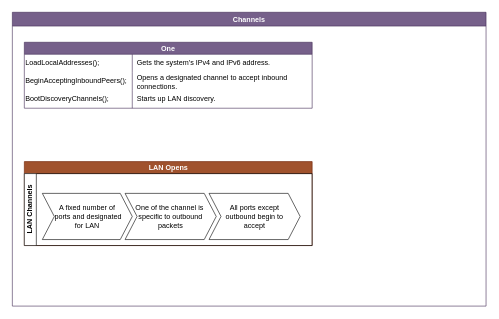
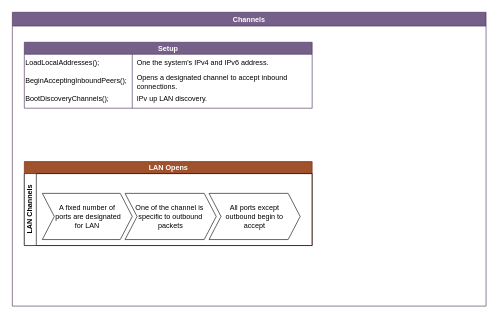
  <mxCell id="0" />
  <mxCell id="1" parent="0" />
  <mxCell id="2" value="Channels" style="swimlane;fillColor=#76608a;strokeColor=#432D57;labelBackgroundColor=none;startSize=23;fontColor=#ffffff;" parent="1" vertex="1"><mxGeometry x="20" y="20" width="790" height="490" as="geometry" /></mxCell>
  <mxCell id="3" value="LAN Opens" style="swimlane;childLayout=stackLayout;resizeParent=1;resizeParentMax=0;horizontal=1;startSize=20;horizontalStack=0;html=1;fillColor=#a0522d;fontColor=#ffffff;strokeColor=#6D1F00;" parent="2" vertex="1"><mxGeometry x="20" y="249" width="480" height="140" as="geometry" /></mxCell>
  <mxCell id="4" value="LAN Channels" style="swimlane;startSize=20;horizontal=0;html=1;" parent="3" vertex="1"><mxGeometry y="20" width="480" height="120" as="geometry" /></mxCell>
  <mxCell id="5" value="" style="swimlane;childLayout=stackLayout;horizontal=1;fillColor=none;horizontalStack=1;resizeParent=1;resizeParentMax=0;resizeLast=0;collapsible=0;strokeColor=none;stackBorder=10;stackSpacing=-12;resizable=1;align=center;points=[];whiteSpace=wrap;html=1;" parent="4" vertex="1"><mxGeometry x="20" width="450" height="120" as="geometry" /></mxCell>
- <mxCell id="6" value="&lt;div&gt;A fixed number of&lt;/div&gt;&lt;div&gt;&amp;nbsp;ports and designated&lt;/div&gt;&lt;div&gt;for LAN&lt;br&gt;&lt;/div&gt;" style="shape=step;perimeter=stepPerimeter;fixedSize=1;points=[];whiteSpace=wrap;html=1;" parent="5" vertex="1"><mxGeometry x="10" y="33" width="150" height="77" as="geometry" /></mxCell>
+ <mxCell id="6" value="&lt;div&gt;A fixed number of&lt;/div&gt;&lt;div&gt;&amp;nbsp;ports are designated&lt;/div&gt;&lt;div&gt;for LAN&lt;br&gt;&lt;/div&gt;" style="shape=step;perimeter=stepPerimeter;fixedSize=1;points=[];whiteSpace=wrap;html=1;" parent="5" vertex="1"><mxGeometry x="10" y="33" width="150" height="77" as="geometry" /></mxCell>
  <mxCell id="7" value="&lt;div&gt;One of the channel is&amp;nbsp;&lt;/div&gt;&lt;div&gt;specific to outbound packets&lt;/div&gt;" style="shape=step;perimeter=stepPerimeter;fixedSize=1;points=[];whiteSpace=wrap;html=1;" parent="5" vertex="1"><mxGeometry x="148" y="33" width="152" height="77" as="geometry" /></mxCell>
  <mxCell id="8" value="&lt;div&gt;All ports except&lt;/div&gt;&lt;div&gt;outbound begin to &lt;br&gt;&lt;/div&gt;&lt;div&gt;accept&lt;br&gt;&lt;/div&gt;" style="shape=step;perimeter=stepPerimeter;fixedSize=1;points=[];whiteSpace=wrap;html=1;" parent="5" vertex="1"><mxGeometry x="288" y="33" width="152" height="77" as="geometry" /></mxCell>
- <mxCell id="9" value="One" style="shape=table;startSize=20;container=1;collapsible=0;childLayout=tableLayout;fixedRows=1;rowLines=0;fontStyle=1;strokeColor=#432D57;fontSize=12;align=center;fillColor=#76608a;fontColor=#ffffff;shadow=0;" parent="2" vertex="1"><mxGeometry x="20" y="50" width="480" height="110" as="geometry" /></mxCell>
+ <mxCell id="9" value="Setup" style="shape=table;startSize=20;container=1;collapsible=0;childLayout=tableLayout;fixedRows=1;rowLines=0;fontStyle=1;strokeColor=#432D57;fontSize=12;align=center;fillColor=#76608a;fontColor=#ffffff;shadow=0;" parent="2" vertex="1"><mxGeometry x="20" y="50" width="480" height="110" as="geometry" /></mxCell>
  <mxCell id="10" value="" style="shape=tableRow;horizontal=0;startSize=0;swimlaneHead=0;swimlaneBody=0;top=0;left=0;bottom=0;right=0;collapsible=0;dropTarget=0;fillColor=none;points=[[0,0.5],[1,0.5]];portConstraint=eastwest;strokeColor=inherit;fontSize=16;" parent="9" vertex="1"><mxGeometry y="20" width="480" height="30" as="geometry" /></mxCell>
  <mxCell id="11" value="LoadLocalAddresses();" style="shape=partialRectangle;html=1;whiteSpace=wrap;connectable=0;fillColor=none;top=0;left=0;bottom=0;right=0;overflow=hidden;pointerEvents=1;strokeColor=default;fontSize=12;align=left;" parent="10" vertex="1"><mxGeometry width="180" height="30" as="geometry"><mxRectangle width="180" height="30" as="alternateBounds" /></mxGeometry></mxCell>
- <mxCell id="12" value="Gets the system's IPv4 and IPv6 address." style="shape=partialRectangle;html=1;whiteSpace=wrap;connectable=0;fillColor=none;top=0;left=0;bottom=0;right=0;align=left;spacingLeft=6;overflow=hidden;strokeColor=default;fontSize=12;" parent="10" vertex="1"><mxGeometry x="180" width="300" height="30" as="geometry"><mxRectangle width="300" height="30" as="alternateBounds" /></mxGeometry></mxCell>
+ <mxCell id="12" value="One the system's IPv4 and IPv6 address." style="shape=partialRectangle;html=1;whiteSpace=wrap;connectable=0;fillColor=none;top=0;left=0;bottom=0;right=0;align=left;spacingLeft=6;overflow=hidden;strokeColor=default;fontSize=12;" parent="10" vertex="1"><mxGeometry x="180" width="300" height="30" as="geometry"><mxRectangle width="300" height="30" as="alternateBounds" /></mxGeometry></mxCell>
  <mxCell id="13" value="" style="shape=tableRow;horizontal=0;startSize=0;swimlaneHead=0;swimlaneBody=0;top=0;left=0;bottom=0;right=0;collapsible=0;dropTarget=0;fillColor=none;points=[[0,0.5],[1,0.5]];portConstraint=eastwest;strokeColor=inherit;fontSize=16;" parent="9" vertex="1"><mxGeometry y="50" width="480" height="30" as="geometry" /></mxCell>
  <mxCell id="14" value="BeginAcceptingInboundPeers();" style="shape=partialRectangle;html=1;whiteSpace=wrap;connectable=0;fillColor=none;top=0;left=0;bottom=0;right=0;overflow=hidden;strokeColor=default;fontSize=12;align=left;strokeWidth=3;shadow=0;" parent="13" vertex="1"><mxGeometry width="180" height="30" as="geometry"><mxRectangle width="180" height="30" as="alternateBounds" /></mxGeometry></mxCell>
  <mxCell id="15" value="Opens a designated channel to accept inbound connections." style="shape=partialRectangle;html=1;whiteSpace=wrap;connectable=0;fillColor=none;top=0;left=0;bottom=0;right=0;align=left;spacingLeft=6;overflow=hidden;strokeColor=default;fontSize=12;strokeWidth=3;shadow=0;perimeterSpacing=4;" parent="13" vertex="1"><mxGeometry x="180" width="300" height="30" as="geometry"><mxRectangle width="300" height="30" as="alternateBounds" /></mxGeometry></mxCell>
  <mxCell id="16" value="" style="shape=tableRow;horizontal=0;startSize=0;swimlaneHead=0;swimlaneBody=0;top=0;left=0;bottom=0;right=0;collapsible=0;dropTarget=0;fillColor=none;points=[[0,0.5],[1,0.5]];portConstraint=eastwest;strokeColor=inherit;fontSize=16;" parent="9" vertex="1"><mxGeometry y="80" width="480" height="30" as="geometry" /></mxCell>
  <mxCell id="17" value="BootDiscoveryChannels();" style="shape=partialRectangle;html=1;whiteSpace=wrap;connectable=0;fillColor=none;top=0;left=0;bottom=0;right=0;overflow=hidden;strokeColor=inherit;fontSize=12;align=left;" parent="16" vertex="1"><mxGeometry width="180" height="30" as="geometry"><mxRectangle width="180" height="30" as="alternateBounds" /></mxGeometry></mxCell>
- <mxCell id="18" value="Starts up LAN discovery." style="shape=partialRectangle;html=1;whiteSpace=wrap;connectable=0;fillColor=none;top=0;left=0;bottom=0;right=0;align=left;spacingLeft=6;overflow=hidden;strokeColor=inherit;fontSize=12;" parent="16" vertex="1"><mxGeometry x="180" width="300" height="30" as="geometry"><mxRectangle width="300" height="30" as="alternateBounds" /></mxGeometry></mxCell>
+ <mxCell id="18" value="IPv up LAN discovery." style="shape=partialRectangle;html=1;whiteSpace=wrap;connectable=0;fillColor=none;top=0;left=0;bottom=0;right=0;align=left;spacingLeft=6;overflow=hidden;strokeColor=inherit;fontSize=12;" parent="16" vertex="1"><mxGeometry x="180" width="300" height="30" as="geometry"><mxRectangle width="300" height="30" as="alternateBounds" /></mxGeometry></mxCell>
